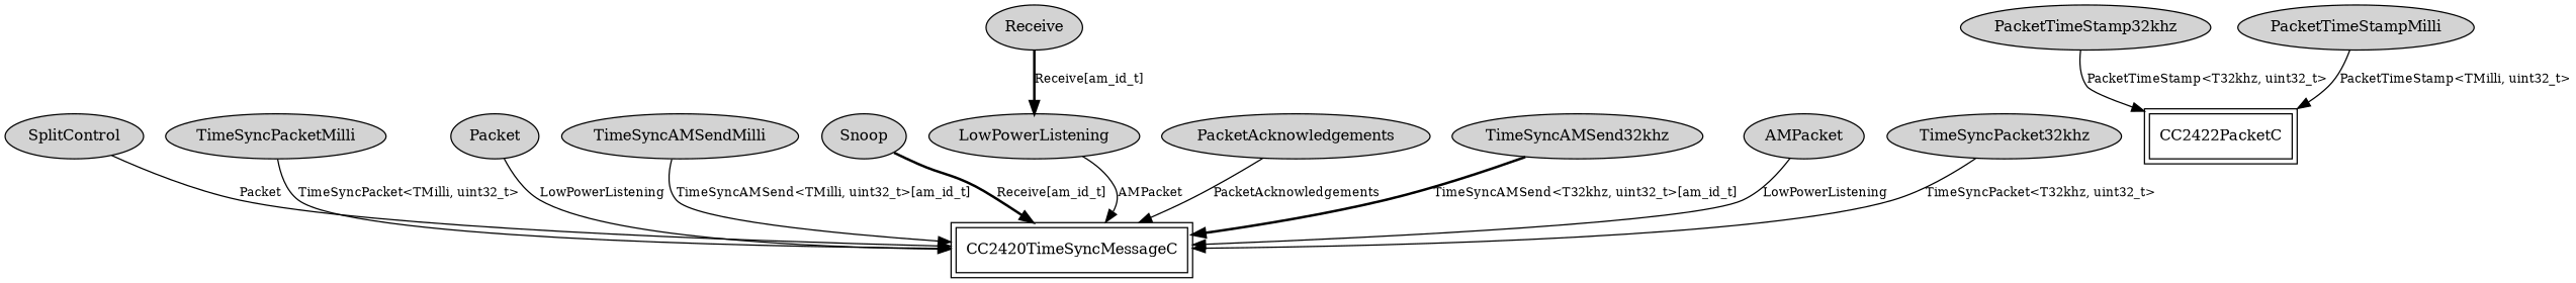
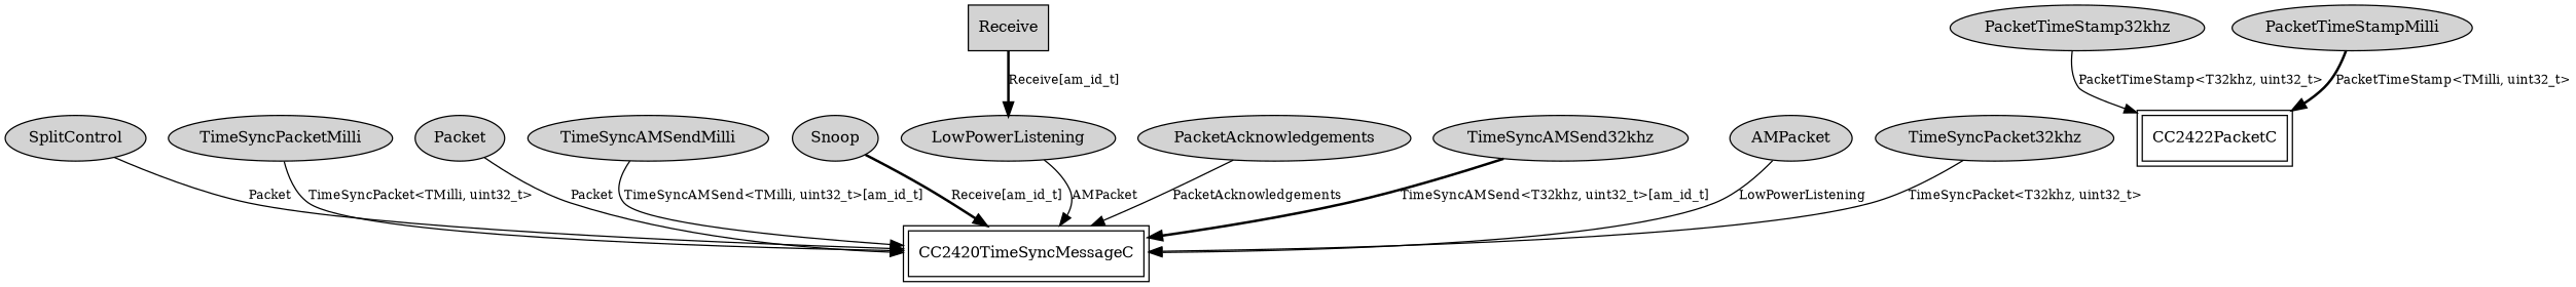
  digraph {
    node [fontsize=12 shape=ellipse style=filled]
    edge [fontsize=10]
    n1 [label=SplitControl]
    CC2420TimeSyncMessageC [peripheries=2 shape=box style=""]
    n3 [label=TimeSyncPacketMilli]
    n4 [label=Packet]
    n5 [label=TimeSyncAMSendMilli]
    n6 [label=Snoop]
    n7 [label=LowPowerListening]
    n8 [label=PacketTimeStamp32khz]
    n9 [label=CC2422PacketC peripheries=2 shape=box style=""]
-   n10 [label=Receive]
+   n10 [label=Receive shape=box]
    n11 [label=PacketAcknowledgements]
    n12 [label=TimeSyncAMSend32khz]
    n13 [label=AMPacket]
    n14 [label=TimeSyncPacket32khz]
    n15 [label=PacketTimeStampMilli]
    n1 -> CC2420TimeSyncMessageC [label=Packet]
    n3 -> CC2420TimeSyncMessageC [label="TimeSyncPacket<TMilli, uint32_t>"]
-   n4 -> CC2420TimeSyncMessageC [label=LowPowerListening]
+   n4 -> CC2420TimeSyncMessageC [label=Packet]
    n5 -> CC2420TimeSyncMessageC [label="TimeSyncAMSend<TMilli, uint32_t>[am_id_t]" style=solid]
    n6 -> CC2420TimeSyncMessageC [label="Receive[am_id_t]" style=bold]
    n7 -> CC2420TimeSyncMessageC [label=AMPacket]
    n8 -> n9 [label="PacketTimeStamp<T32khz, uint32_t>"]
    n10 -> n7 [label="Receive[am_id_t]" style=bold]
    n11 -> CC2420TimeSyncMessageC [label=PacketAcknowledgements]
    n12 -> CC2420TimeSyncMessageC [label="TimeSyncAMSend<T32khz, uint32_t>[am_id_t]" style=bold]
    n13 -> CC2420TimeSyncMessageC [label=LowPowerListening]
    n14 -> CC2420TimeSyncMessageC [label="TimeSyncPacket<T32khz, uint32_t>"]
-   n15 -> n9 [label="PacketTimeStamp<TMilli, uint32_t>"]
+   n15 -> n9 [label="PacketTimeStamp<TMilli, uint32_t>" style=bold]
  }
